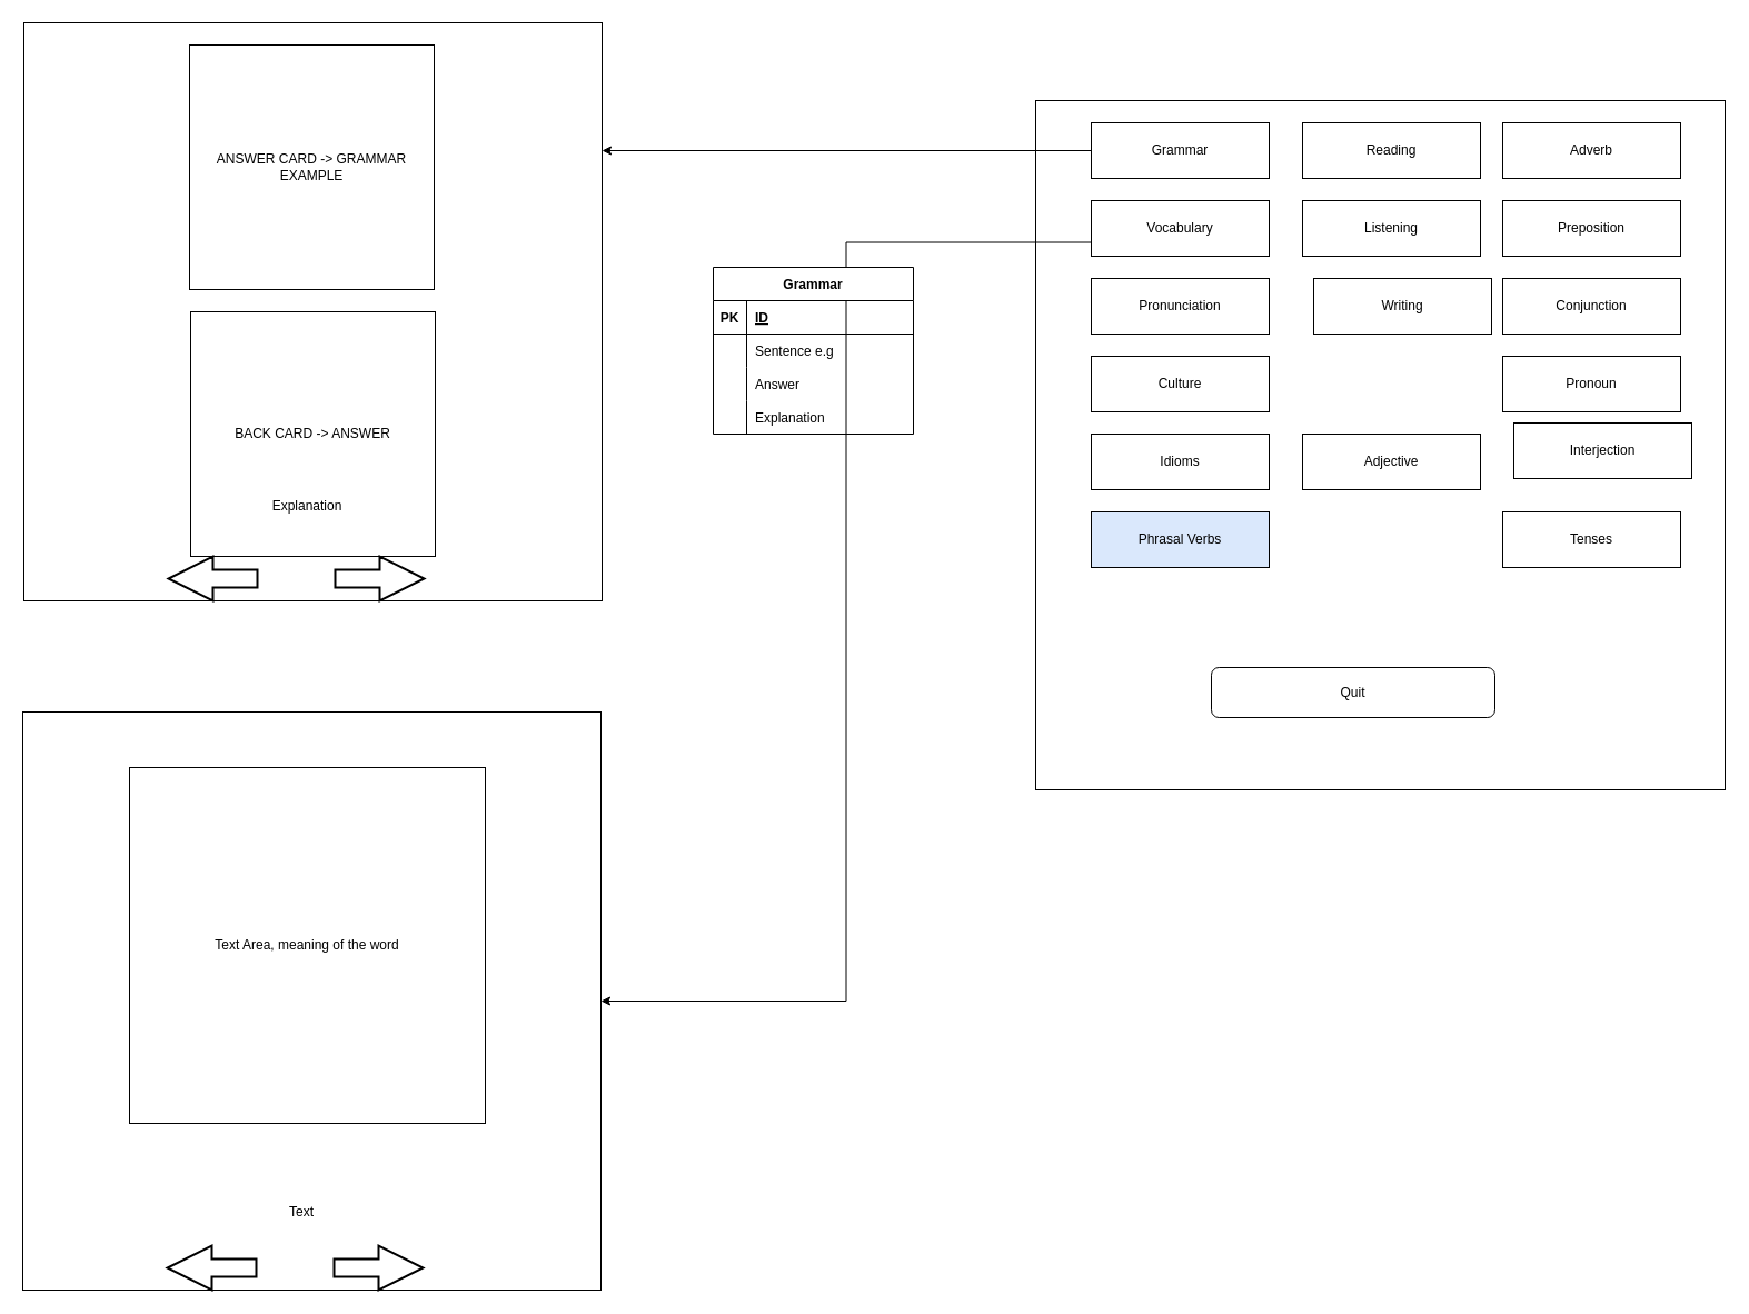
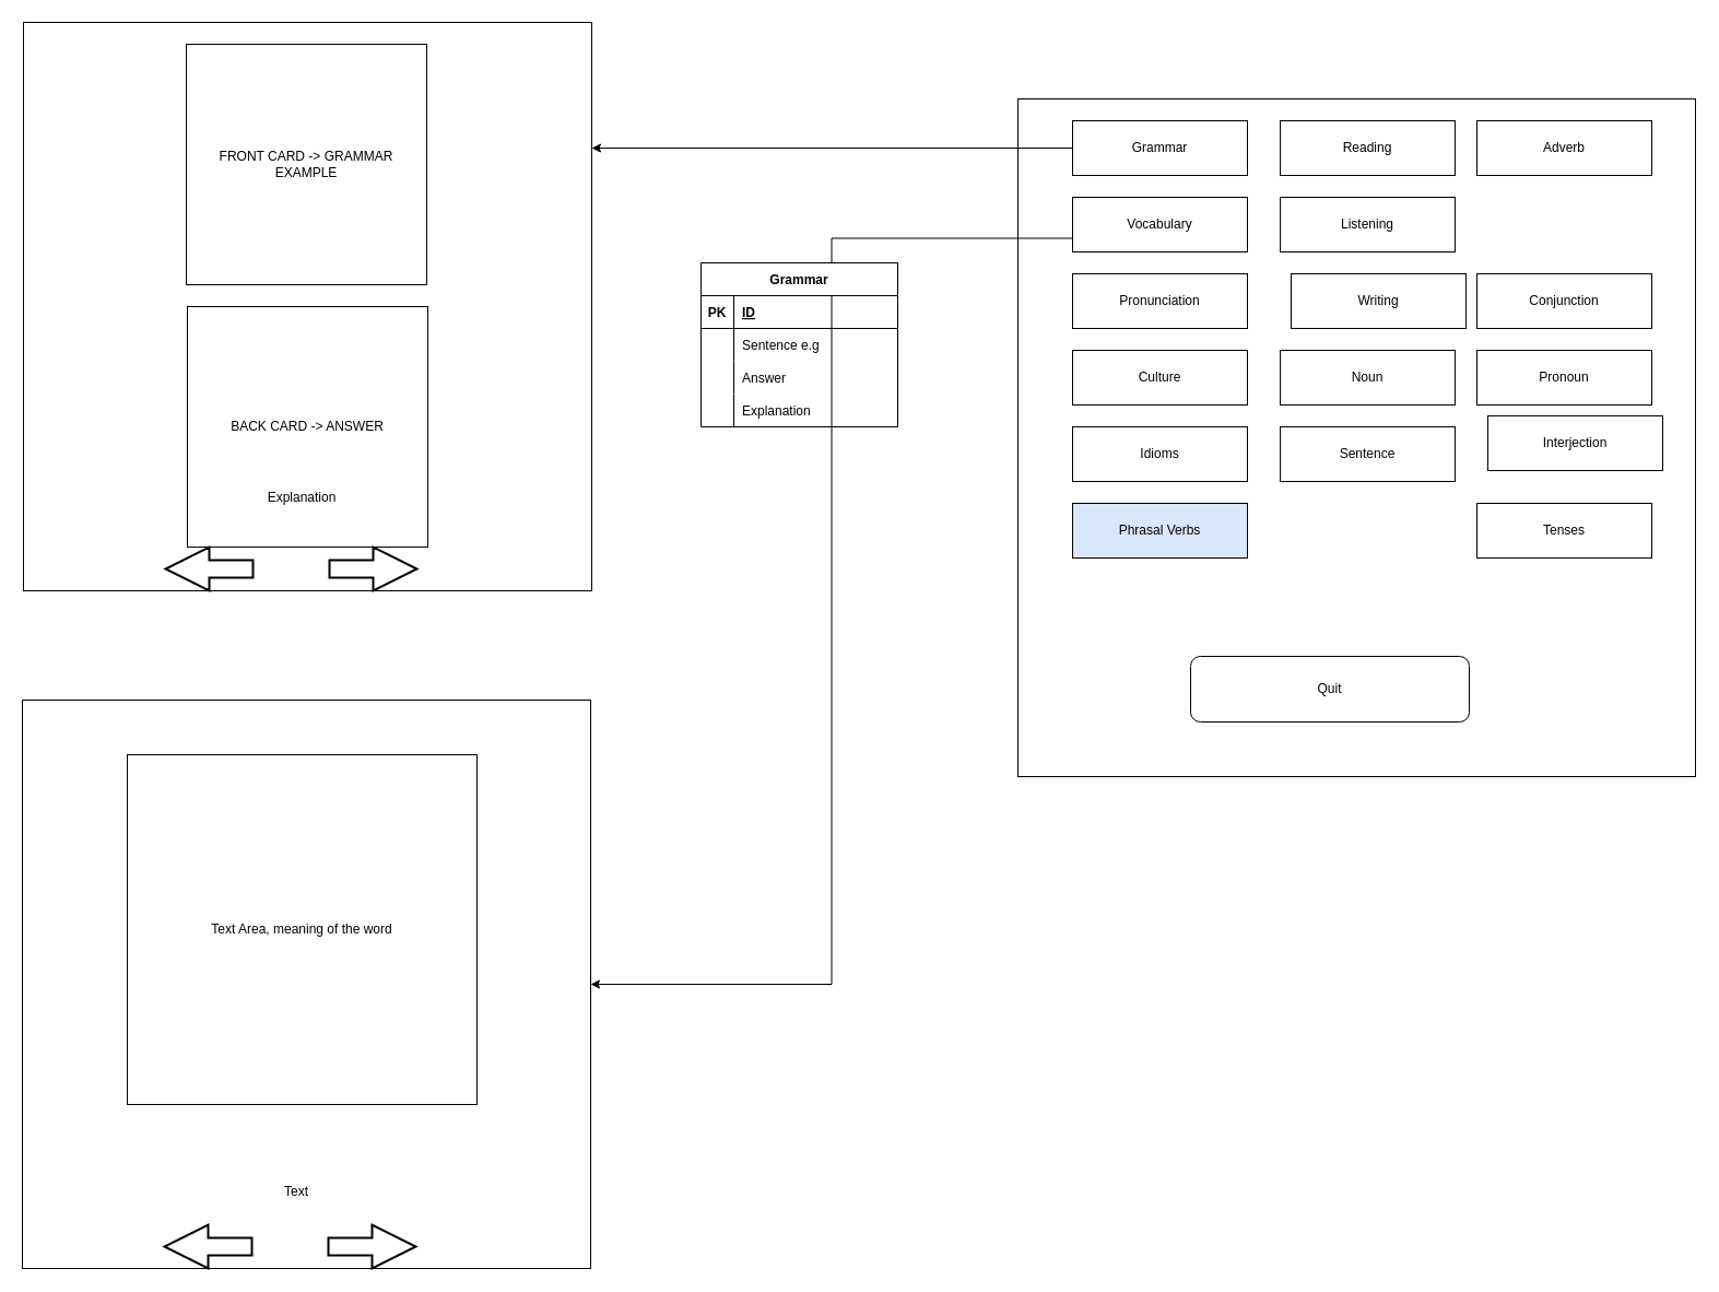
  <mxCell id="0" />
  <mxCell id="1" parent="0" />
  <mxCell id="2" value="" style="whiteSpace=wrap;html=1;aspect=fixed;" parent="1" vertex="1"><mxGeometry x="931" y="90" width="620" height="620" as="geometry" /></mxCell>
- <mxCell id="3" value="Quit" style="rounded=1;whiteSpace=wrap;html=1;" parent="1" vertex="1"><mxGeometry x="1089" y="600" width="255" height="45" as="geometry" /></mxCell>
+ <mxCell id="3" value="Quit" style="rounded=1;whiteSpace=wrap;html=1;" parent="1" vertex="1"><mxGeometry x="1089" y="600" width="255" height="60" as="geometry" /></mxCell>
  <mxCell id="4" value="Grammar" style="rounded=0;whiteSpace=wrap;html=1;" parent="1" vertex="1"><mxGeometry x="981" y="110" width="160" height="50" as="geometry" /></mxCell>
  <mxCell id="5" style="edgeStyle=orthogonalEdgeStyle;rounded=0;orthogonalLoop=1;jettySize=auto;html=1;exitX=0;exitY=0.75;exitDx=0;exitDy=0;entryX=1;entryY=0.5;entryDx=0;entryDy=0;" edge="1" parent="1" source="6" target="42"><mxGeometry relative="1" as="geometry" /></mxCell>
  <mxCell id="6" value="Vocabulary" style="rounded=0;whiteSpace=wrap;html=1;" parent="1" vertex="1"><mxGeometry x="981" y="180" width="160" height="50" as="geometry" /></mxCell>
  <mxCell id="7" value="Pronunciation" style="rounded=0;whiteSpace=wrap;html=1;" parent="1" vertex="1"><mxGeometry x="981" y="250" width="160" height="50" as="geometry" /></mxCell>
  <mxCell id="8" value="Culture" style="rounded=0;whiteSpace=wrap;html=1;" parent="1" vertex="1"><mxGeometry x="981" y="320" width="160" height="50" as="geometry" /></mxCell>
  <mxCell id="9" value="Idioms" style="rounded=0;whiteSpace=wrap;html=1;" parent="1" vertex="1"><mxGeometry x="981" y="390" width="160" height="50" as="geometry" /></mxCell>
  <mxCell id="10" value="Phrasal Verbs" style="rounded=0;whiteSpace=wrap;html=1;fillColor=#dae8fc;" parent="1" vertex="1"><mxGeometry x="981" y="460" width="160" height="50" as="geometry" /></mxCell>
  <mxCell id="11" value="Reading" style="rounded=0;whiteSpace=wrap;html=1;" parent="1" vertex="1"><mxGeometry x="1171" y="110" width="160" height="50" as="geometry" /></mxCell>
  <mxCell id="12" value="Listening" style="rounded=0;whiteSpace=wrap;html=1;" parent="1" vertex="1"><mxGeometry x="1171" y="180" width="160" height="50" as="geometry" /></mxCell>
  <mxCell id="13" value="Writing" style="rounded=0;whiteSpace=wrap;html=1;" parent="1" vertex="1"><mxGeometry x="1181" y="250" width="160" height="50" as="geometry" /></mxCell>
- <mxCell id="15" value="Adjective" style="rounded=0;whiteSpace=wrap;html=1;" parent="1" vertex="1"><mxGeometry x="1171" y="390" width="160" height="50" as="geometry" /></mxCell>
+ <mxCell id="14" value="Noun" style="rounded=0;whiteSpace=wrap;html=1;" parent="1" vertex="1"><mxGeometry x="1171" y="320" width="160" height="50" as="geometry" /></mxCell>
+ <mxCell id="15" value="Sentence" style="rounded=0;whiteSpace=wrap;html=1;" parent="1" vertex="1"><mxGeometry x="1171" y="390" width="160" height="50" as="geometry" /></mxCell>
  <mxCell id="16" value="Adverb" style="rounded=0;whiteSpace=wrap;html=1;" parent="1" vertex="1"><mxGeometry x="1351" y="110" width="160" height="50" as="geometry" /></mxCell>
- <mxCell id="17" value="Preposition" style="rounded=0;whiteSpace=wrap;html=1;" parent="1" vertex="1"><mxGeometry x="1351" y="180" width="160" height="50" as="geometry" /></mxCell>
  <mxCell id="18" value="Conjunction" style="rounded=0;whiteSpace=wrap;html=1;" parent="1" vertex="1"><mxGeometry x="1351" y="250" width="160" height="50" as="geometry" /></mxCell>
  <mxCell id="19" value="Pronoun" style="rounded=0;whiteSpace=wrap;html=1;" parent="1" vertex="1"><mxGeometry x="1351" y="320" width="160" height="50" as="geometry" /></mxCell>
  <mxCell id="20" value="Interjection" style="rounded=0;whiteSpace=wrap;html=1;" parent="1" vertex="1"><mxGeometry x="1361" y="380" width="160" height="50" as="geometry" /></mxCell>
  <mxCell id="21" value="Tenses" style="rounded=0;whiteSpace=wrap;html=1;" parent="1" vertex="1"><mxGeometry x="1351" y="460" width="160" height="50" as="geometry" /></mxCell>
  <mxCell id="22" value="" style="endArrow=classic;html=1;rounded=0;exitX=0;exitY=0.5;exitDx=0;exitDy=0;" parent="1" source="4" edge="1"><mxGeometry width="50" height="50" relative="1" as="geometry"><mxPoint x="841" y="180" as="sourcePoint" /><mxPoint x="541" y="135" as="targetPoint" /></mxGeometry></mxCell>
  <mxCell id="23" value="" style="whiteSpace=wrap;html=1;aspect=fixed;" parent="1" vertex="1"><mxGeometry x="21" y="20" width="520" height="520" as="geometry" /></mxCell>
- <mxCell id="24" value="ANSWER CARD -&amp;gt; GRAMMAR EXAMPLE" style="whiteSpace=wrap;html=1;aspect=fixed;" parent="1" vertex="1"><mxGeometry x="170" y="40" width="220" height="220" as="geometry" /></mxCell>
+ <mxCell id="24" value="FRONT CARD -&amp;gt; GRAMMAR EXAMPLE" style="whiteSpace=wrap;html=1;aspect=fixed;" parent="1" vertex="1"><mxGeometry x="170" y="40" width="220" height="220" as="geometry" /></mxCell>
  <mxCell id="25" value="BACK CARD -&amp;gt; ANSWER" style="whiteSpace=wrap;html=1;aspect=fixed;" parent="1" vertex="1"><mxGeometry x="171" y="280" width="220" height="220" as="geometry" /></mxCell>
  <mxCell id="26" value="Grammar" style="shape=table;startSize=30;container=1;collapsible=1;childLayout=tableLayout;fixedRows=1;rowLines=0;fontStyle=1;align=center;resizeLast=1;" parent="1" vertex="1"><mxGeometry x="641" y="240" width="180" height="150" as="geometry" /></mxCell>
  <mxCell id="27" value="" style="shape=tableRow;horizontal=0;startSize=0;swimlaneHead=0;swimlaneBody=0;fillColor=none;collapsible=0;dropTarget=0;points=[[0,0.5],[1,0.5]];portConstraint=eastwest;top=0;left=0;right=0;bottom=1;" parent="26" vertex="1"><mxGeometry y="30" width="180" height="30" as="geometry" /></mxCell>
  <mxCell id="28" value="PK" style="shape=partialRectangle;connectable=0;fillColor=none;top=0;left=0;bottom=0;right=0;fontStyle=1;overflow=hidden;" parent="27" vertex="1"><mxGeometry width="30" height="30" as="geometry"><mxRectangle width="30" height="30" as="alternateBounds" /></mxGeometry></mxCell>
  <mxCell id="29" value="ID" style="shape=partialRectangle;connectable=0;fillColor=none;top=0;left=0;bottom=0;right=0;align=left;spacingLeft=6;fontStyle=5;overflow=hidden;" parent="27" vertex="1"><mxGeometry x="30" width="150" height="30" as="geometry"><mxRectangle width="150" height="30" as="alternateBounds" /></mxGeometry></mxCell>
  <mxCell id="30" value="" style="shape=tableRow;horizontal=0;startSize=0;swimlaneHead=0;swimlaneBody=0;fillColor=none;collapsible=0;dropTarget=0;points=[[0,0.5],[1,0.5]];portConstraint=eastwest;top=0;left=0;right=0;bottom=0;" parent="26" vertex="1"><mxGeometry y="60" width="180" height="30" as="geometry" /></mxCell>
  <mxCell id="31" value="" style="shape=partialRectangle;connectable=0;fillColor=none;top=0;left=0;bottom=0;right=0;editable=1;overflow=hidden;" parent="30" vertex="1"><mxGeometry width="30" height="30" as="geometry"><mxRectangle width="30" height="30" as="alternateBounds" /></mxGeometry></mxCell>
  <mxCell id="32" value="Sentence e.g" style="shape=partialRectangle;connectable=0;fillColor=none;top=0;left=0;bottom=0;right=0;align=left;spacingLeft=6;overflow=hidden;" parent="30" vertex="1"><mxGeometry x="30" width="150" height="30" as="geometry"><mxRectangle width="150" height="30" as="alternateBounds" /></mxGeometry></mxCell>
  <mxCell id="33" value="" style="shape=tableRow;horizontal=0;startSize=0;swimlaneHead=0;swimlaneBody=0;fillColor=none;collapsible=0;dropTarget=0;points=[[0,0.5],[1,0.5]];portConstraint=eastwest;top=0;left=0;right=0;bottom=0;" parent="26" vertex="1"><mxGeometry y="90" width="180" height="30" as="geometry" /></mxCell>
  <mxCell id="34" value="" style="shape=partialRectangle;connectable=0;fillColor=none;top=0;left=0;bottom=0;right=0;editable=1;overflow=hidden;" parent="33" vertex="1"><mxGeometry width="30" height="30" as="geometry"><mxRectangle width="30" height="30" as="alternateBounds" /></mxGeometry></mxCell>
  <mxCell id="35" value="Answer" style="shape=partialRectangle;connectable=0;fillColor=none;top=0;left=0;bottom=0;right=0;align=left;spacingLeft=6;overflow=hidden;" parent="33" vertex="1"><mxGeometry x="30" width="150" height="30" as="geometry"><mxRectangle width="150" height="30" as="alternateBounds" /></mxGeometry></mxCell>
  <mxCell id="36" value="" style="shape=tableRow;horizontal=0;startSize=0;swimlaneHead=0;swimlaneBody=0;fillColor=none;collapsible=0;dropTarget=0;points=[[0,0.5],[1,0.5]];portConstraint=eastwest;top=0;left=0;right=0;bottom=0;" parent="26" vertex="1"><mxGeometry y="120" width="180" height="30" as="geometry" /></mxCell>
  <mxCell id="37" value="" style="shape=partialRectangle;connectable=0;fillColor=none;top=0;left=0;bottom=0;right=0;editable=1;overflow=hidden;" parent="36" vertex="1"><mxGeometry width="30" height="30" as="geometry"><mxRectangle width="30" height="30" as="alternateBounds" /></mxGeometry></mxCell>
  <mxCell id="38" value="Explanation" style="shape=partialRectangle;connectable=0;fillColor=none;top=0;left=0;bottom=0;right=0;align=left;spacingLeft=6;overflow=hidden;" parent="36" vertex="1"><mxGeometry x="30" width="150" height="30" as="geometry"><mxRectangle width="150" height="30" as="alternateBounds" /></mxGeometry></mxCell>
  <mxCell id="39" value="Explanation" style="text;html=1;strokeColor=none;fillColor=none;align=center;verticalAlign=middle;whiteSpace=wrap;rounded=0;" parent="1" vertex="1"><mxGeometry x="231" y="430" width="90" height="50" as="geometry" /></mxCell>
  <mxCell id="40" value="" style="verticalLabelPosition=bottom;verticalAlign=top;html=1;strokeWidth=2;shape=mxgraph.arrows2.arrow;dy=0.6;dx=40;notch=0;" parent="1" vertex="1"><mxGeometry x="301" y="500" width="80" height="40" as="geometry" /></mxCell>
  <mxCell id="41" value="" style="verticalLabelPosition=bottom;verticalAlign=top;html=1;strokeWidth=2;shape=mxgraph.arrows2.arrow;dy=0.6;dx=40;notch=0;rotation=-180;" parent="1" vertex="1"><mxGeometry x="151" y="500" width="80" height="40" as="geometry" /></mxCell>
  <mxCell id="42" value="" style="whiteSpace=wrap;html=1;aspect=fixed;" vertex="1" parent="1"><mxGeometry x="20" y="640" width="520" height="520" as="geometry" /></mxCell>
  <mxCell id="43" value="Text Area, meaning of the word" style="whiteSpace=wrap;html=1;aspect=fixed;" vertex="1" parent="1"><mxGeometry x="116" y="690" width="320" height="320" as="geometry" /></mxCell>
  <mxCell id="44" value="" style="verticalLabelPosition=bottom;verticalAlign=top;html=1;strokeWidth=2;shape=mxgraph.arrows2.arrow;dy=0.6;dx=40;notch=0;" vertex="1" parent="1"><mxGeometry x="300" y="1120" width="80" height="40" as="geometry" /></mxCell>
  <mxCell id="45" value="" style="verticalLabelPosition=bottom;verticalAlign=top;html=1;strokeWidth=2;shape=mxgraph.arrows2.arrow;dy=0.6;dx=40;notch=0;rotation=-180;" vertex="1" parent="1"><mxGeometry x="150" y="1120" width="80" height="40" as="geometry" /></mxCell>
  <mxCell id="46" value="Text" style="text;html=1;strokeColor=none;fillColor=none;align=center;verticalAlign=middle;whiteSpace=wrap;rounded=0;" vertex="1" parent="1"><mxGeometry x="171" y="1070" width="200" height="40" as="geometry" /></mxCell>
